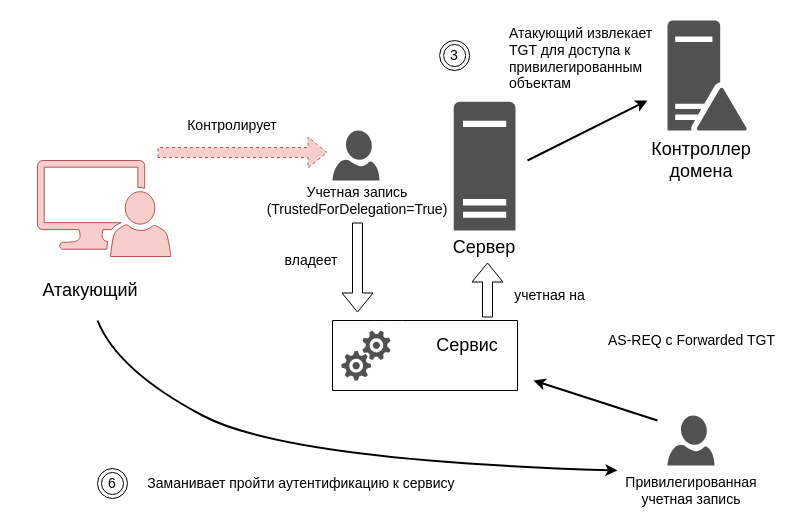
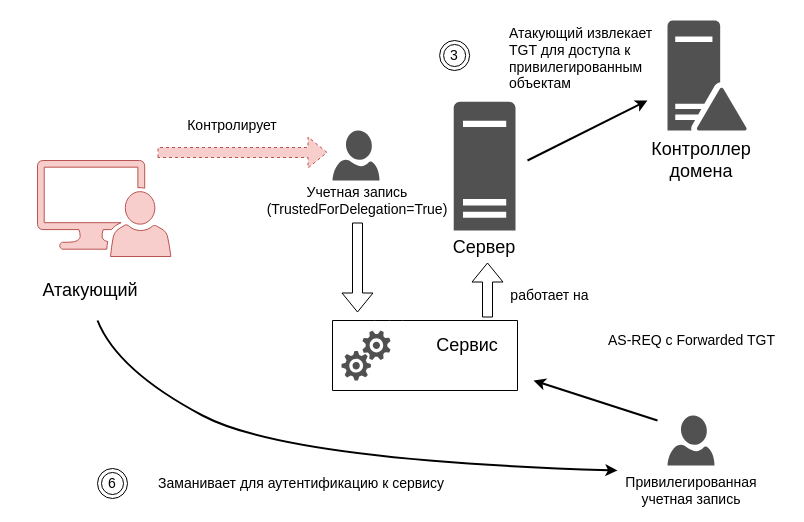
  <mxCell id="0" />
  <mxCell id="1" parent="0" />
  <mxCell id="2" value="" style="sketch=0;pointerEvents=1;shadow=0;dashed=0;html=1;strokeColor=#b85450;labelPosition=center;verticalLabelPosition=bottom;verticalAlign=top;align=center;fillColor=#f8cecc;shape=mxgraph.mscae.system_center.admin_console" vertex="1" parent="1"><mxGeometry x="37" y="160" width="133.33" height="96" as="geometry" /></mxCell>
  <mxCell id="3" value="Атакующий" style="text;html=1;strokeColor=none;fillColor=none;align=center;verticalAlign=middle;whiteSpace=wrap;rounded=0;fontSize=18;" vertex="1" parent="1"><mxGeometry x="20.33" y="280" width="140" height="20" as="geometry" /></mxCell>
  <mxCell id="4" value="Контроллер домена" style="text;html=1;strokeColor=none;fillColor=none;align=center;verticalAlign=middle;whiteSpace=wrap;rounded=0;fontSize=18;" vertex="1" parent="1"><mxGeometry x="631" y="150" width="140" height="20" as="geometry" /></mxCell>
  <mxCell id="5" value="Сервер" style="text;html=1;strokeColor=none;fillColor=none;align=center;verticalAlign=middle;whiteSpace=wrap;rounded=0;fontSize=18;" vertex="1" parent="1"><mxGeometry x="436.16" y="237" width="95.89" height="20" as="geometry" /></mxCell>
  <mxCell id="6" value="Контролирует" style="text;html=1;strokeColor=none;fillColor=none;align=center;verticalAlign=middle;whiteSpace=wrap;rounded=0;fontSize=14;" vertex="1" parent="1"><mxGeometry x="157" y="110" width="150" height="30" as="geometry" /></mxCell>
  <mxCell id="7" value="" style="shape=flexArrow;endArrow=classic;html=1;rounded=0;fontSize=18;dashed=1;fillColor=#f8cecc;strokeColor=#b85450;" edge="1" parent="1"><mxGeometry width="50" height="50" relative="1" as="geometry"><mxPoint x="157" y="152" as="sourcePoint" /><mxPoint x="327" y="152" as="targetPoint" /></mxGeometry></mxCell>
  <mxCell id="8" value="" style="sketch=0;aspect=fixed;pointerEvents=1;shadow=0;dashed=0;html=1;strokeColor=none;labelPosition=center;verticalLabelPosition=bottom;verticalAlign=top;align=center;fillColor=#515151;shape=mxgraph.mscae.enterprise.server_generic;fontSize=14;" vertex="1" parent="1"><mxGeometry x="453.22" y="101.29" width="61.78" height="128.71" as="geometry" /></mxCell>
  <mxCell id="9" value="" style="sketch=0;aspect=fixed;pointerEvents=1;shadow=0;dashed=0;html=1;strokeColor=none;labelPosition=center;verticalLabelPosition=bottom;verticalAlign=top;align=center;fillColor=#515151;shape=mxgraph.mscae.enterprise.domain_controller;fontSize=14;" vertex="1" parent="1"><mxGeometry x="667" y="20" width="79.2" height="110" as="geometry" /></mxCell>
  <mxCell id="10" value="" style="shape=callout;whiteSpace=wrap;html=1;perimeter=calloutPerimeter;fontSize=14;position2=0.69;size=0;position=0.62;base=28;flipH=1;flipV=1;" vertex="1" parent="1"><mxGeometry x="332" y="320" width="185" height="70" as="geometry" /></mxCell>
  <mxCell id="11" value="" style="sketch=0;pointerEvents=1;shadow=0;dashed=0;html=1;strokeColor=none;labelPosition=center;verticalLabelPosition=bottom;verticalAlign=top;align=center;fillColor=#505050;shape=mxgraph.mscae.oms.services;fontSize=14;" vertex="1" parent="1"><mxGeometry x="341" y="330" width="49" height="50" as="geometry" /></mxCell>
  <mxCell id="12" value="Сервис" style="text;html=1;strokeColor=none;fillColor=none;align=center;verticalAlign=middle;whiteSpace=wrap;rounded=0;fontSize=18;" vertex="1" parent="1"><mxGeometry x="425.89" y="335" width="82.11" height="20" as="geometry" /></mxCell>
  <mxCell id="13" value="" style="sketch=0;aspect=fixed;pointerEvents=1;shadow=0;dashed=0;html=1;strokeColor=none;labelPosition=center;verticalLabelPosition=bottom;verticalAlign=top;align=center;fillColor=#515151;shape=mxgraph.azure.user;fontSize=14;" vertex="1" parent="1"><mxGeometry x="332" y="130" width="47" height="50" as="geometry" /></mxCell>
  <mxCell id="14" value="&lt;div style=&quot;font-size: 14px;&quot;&gt;Учетная запись&lt;/div&gt;&lt;div style=&quot;font-size: 14px;&quot;&gt;(TrustedForDelegation=True)&lt;br style=&quot;font-size: 14px;&quot;&gt;&lt;/div&gt;" style="text;html=1;strokeColor=none;fillColor=none;align=center;verticalAlign=middle;whiteSpace=wrap;rounded=0;fontSize=14;" vertex="1" parent="1"><mxGeometry x="287" y="190" width="140" height="20" as="geometry" /></mxCell>
  <mxCell id="15" value="" style="shape=flexArrow;endArrow=classic;html=1;rounded=0;fontSize=18;" edge="1" parent="1"><mxGeometry width="50" height="50" relative="1" as="geometry"><mxPoint x="357" y="222" as="sourcePoint" /><mxPoint x="357" y="312" as="targetPoint" /></mxGeometry></mxCell>
- <mxCell id="16" value="владеет" style="text;html=1;strokeColor=none;fillColor=none;align=center;verticalAlign=middle;whiteSpace=wrap;rounded=0;fontSize=14;" vertex="1" parent="1"><mxGeometry x="277" y="245" width="68" height="30" as="geometry" /></mxCell>
  <mxCell id="17" value="" style="shape=flexArrow;endArrow=classic;html=1;rounded=0;fontSize=18;" edge="1" parent="1"><mxGeometry width="50" height="50" relative="1" as="geometry"><mxPoint x="487" y="317" as="sourcePoint" /><mxPoint x="487" y="262" as="targetPoint" /></mxGeometry></mxCell>
- <mxCell id="18" value="учетная на" style="text;html=1;strokeColor=none;fillColor=none;align=center;verticalAlign=middle;whiteSpace=wrap;rounded=0;fontSize=14;" vertex="1" parent="1"><mxGeometry x="499.11" y="280" width="101.11" height="30" as="geometry" /></mxCell>
+ <mxCell id="18" value="работает на" style="text;html=1;strokeColor=none;fillColor=none;align=center;verticalAlign=middle;whiteSpace=wrap;rounded=0;fontSize=14;" vertex="1" parent="1"><mxGeometry x="499.11" y="280" width="101.11" height="30" as="geometry" /></mxCell>
  <mxCell id="19" value="" style="sketch=0;aspect=fixed;pointerEvents=1;shadow=0;dashed=0;html=1;strokeColor=none;labelPosition=center;verticalLabelPosition=bottom;verticalAlign=top;align=center;fillColor=#515151;shape=mxgraph.azure.user;fontSize=14;" vertex="1" parent="1"><mxGeometry x="667" y="415" width="47" height="50" as="geometry" /></mxCell>
  <mxCell id="20" value="Привилегированная учетная запись" style="text;html=1;strokeColor=none;fillColor=none;align=center;verticalAlign=middle;whiteSpace=wrap;rounded=0;fontSize=14;" vertex="1" parent="1"><mxGeometry x="620.5" y="480" width="140" height="20" as="geometry" /></mxCell>
  <mxCell id="21" value="" style="curved=1;endArrow=classic;html=1;rounded=0;fontSize=14;strokeWidth=2;" edge="1" parent="1"><mxGeometry width="50" height="50" relative="1" as="geometry"><mxPoint x="97" y="320" as="sourcePoint" /><mxPoint x="617" y="470" as="targetPoint" /><Array as="points"><mxPoint x="117" y="370" /><mxPoint x="287" y="460" /></Array></mxGeometry></mxCell>
  <mxCell id="22" value="6" style="ellipse;shape=doubleEllipse;whiteSpace=wrap;html=1;aspect=fixed;fontSize=14;" vertex="1" parent="1"><mxGeometry x="97" y="468" width="30" height="30" as="geometry" /></mxCell>
- <mxCell id="23" value="Заманивает пройти аутентификацию к сервису" style="text;html=1;strokeColor=none;fillColor=none;align=center;verticalAlign=middle;whiteSpace=wrap;rounded=0;fontSize=14;" vertex="1" parent="1"><mxGeometry x="136" y="468" width="330" height="30" as="geometry" /></mxCell>
+ <mxCell id="23" value="Заманивает для аутентификацию к сервису" style="text;html=1;strokeColor=none;fillColor=none;align=center;verticalAlign=middle;whiteSpace=wrap;rounded=0;fontSize=14;" vertex="1" parent="1"><mxGeometry x="136" y="468" width="330" height="30" as="geometry" /></mxCell>
  <mxCell id="24" value="" style="endArrow=classic;html=1;rounded=0;fontSize=14;strokeWidth=2;" edge="1" parent="1"><mxGeometry width="50" height="50" relative="1" as="geometry"><mxPoint x="657" y="420" as="sourcePoint" /><mxPoint x="533" y="380" as="targetPoint" /></mxGeometry></mxCell>
  <mxCell id="25" value="AS-REQ с Forwarded TGT" style="text;html=1;strokeColor=none;fillColor=none;align=center;verticalAlign=middle;whiteSpace=wrap;rounded=0;fontSize=14;" vertex="1" parent="1"><mxGeometry x="601" y="325" width="181" height="30" as="geometry" /></mxCell>
  <mxCell id="26" value="3" style="ellipse;shape=doubleEllipse;whiteSpace=wrap;html=1;aspect=fixed;fontSize=14;" vertex="1" parent="1"><mxGeometry x="439.11" y="40" width="30" height="30" as="geometry" /></mxCell>
  <mxCell id="27" value="Атакующий извлекает TGT для доступа к привилегированным объектам" style="text;html=1;strokeColor=none;fillColor=none;align=left;verticalAlign=middle;whiteSpace=wrap;rounded=0;fontSize=14;" vertex="1" parent="1"><mxGeometry x="507" y="43" width="156" height="30" as="geometry" /></mxCell>
  <mxCell id="28" value="" style="endArrow=classic;html=1;rounded=0;fontSize=14;strokeWidth=2;" edge="1" parent="1"><mxGeometry width="50" height="50" relative="1" as="geometry"><mxPoint x="527" y="160" as="sourcePoint" /><mxPoint x="647" y="100" as="targetPoint" /></mxGeometry></mxCell>
